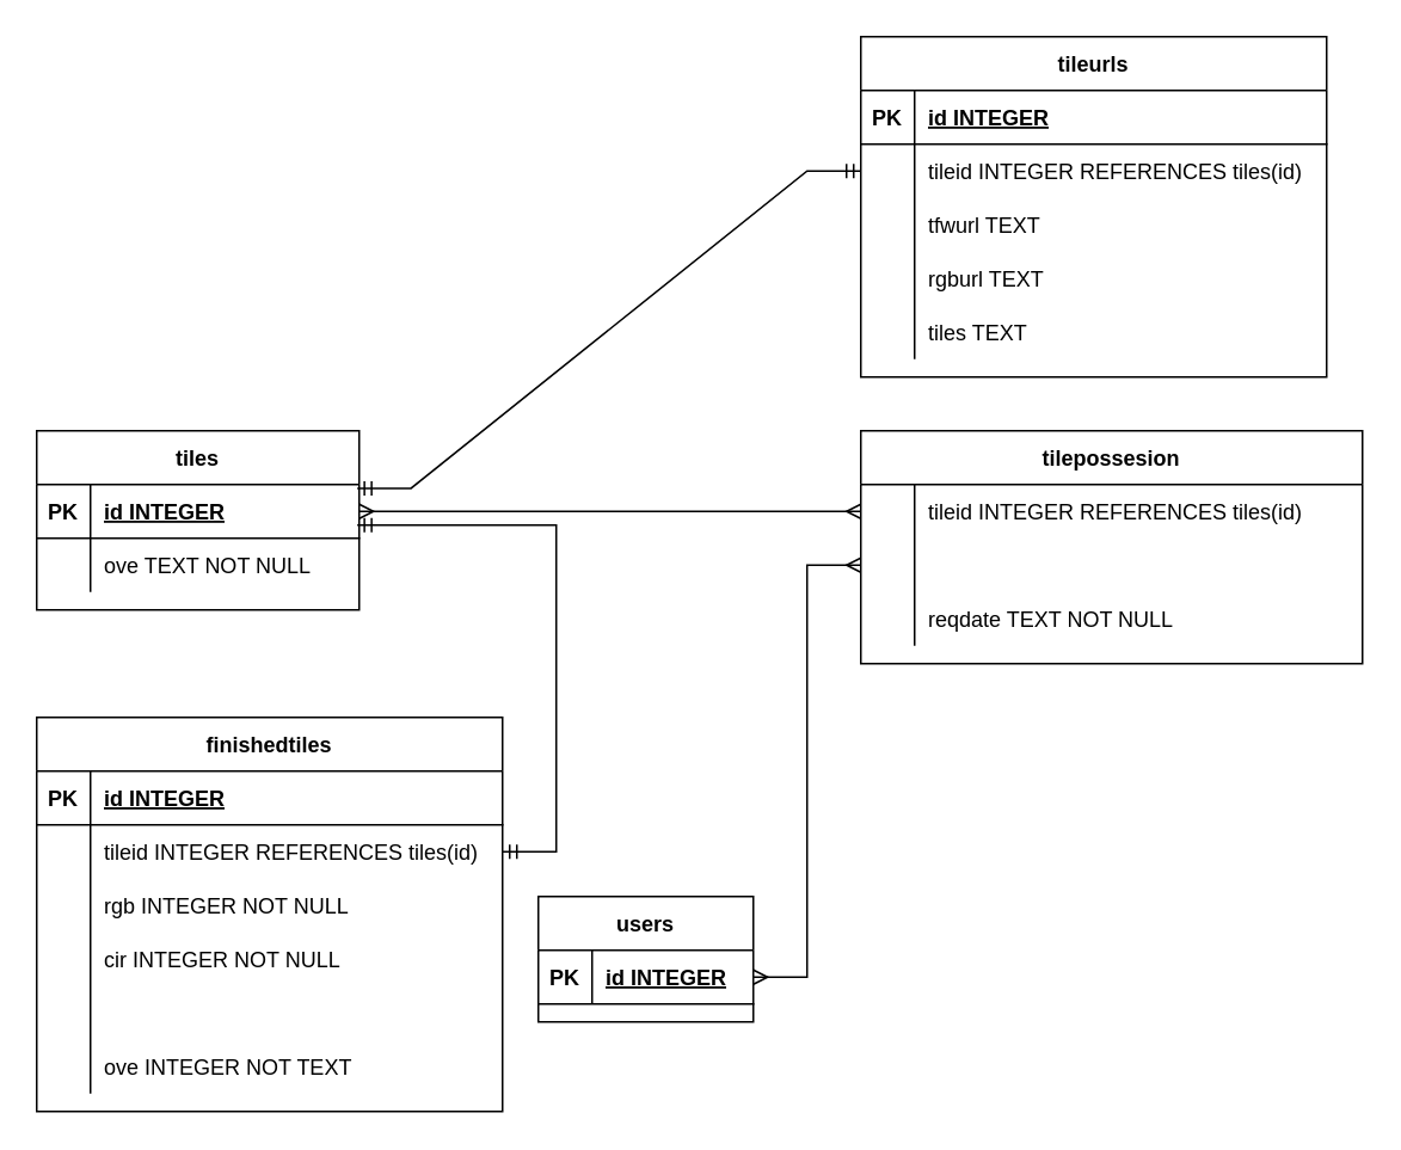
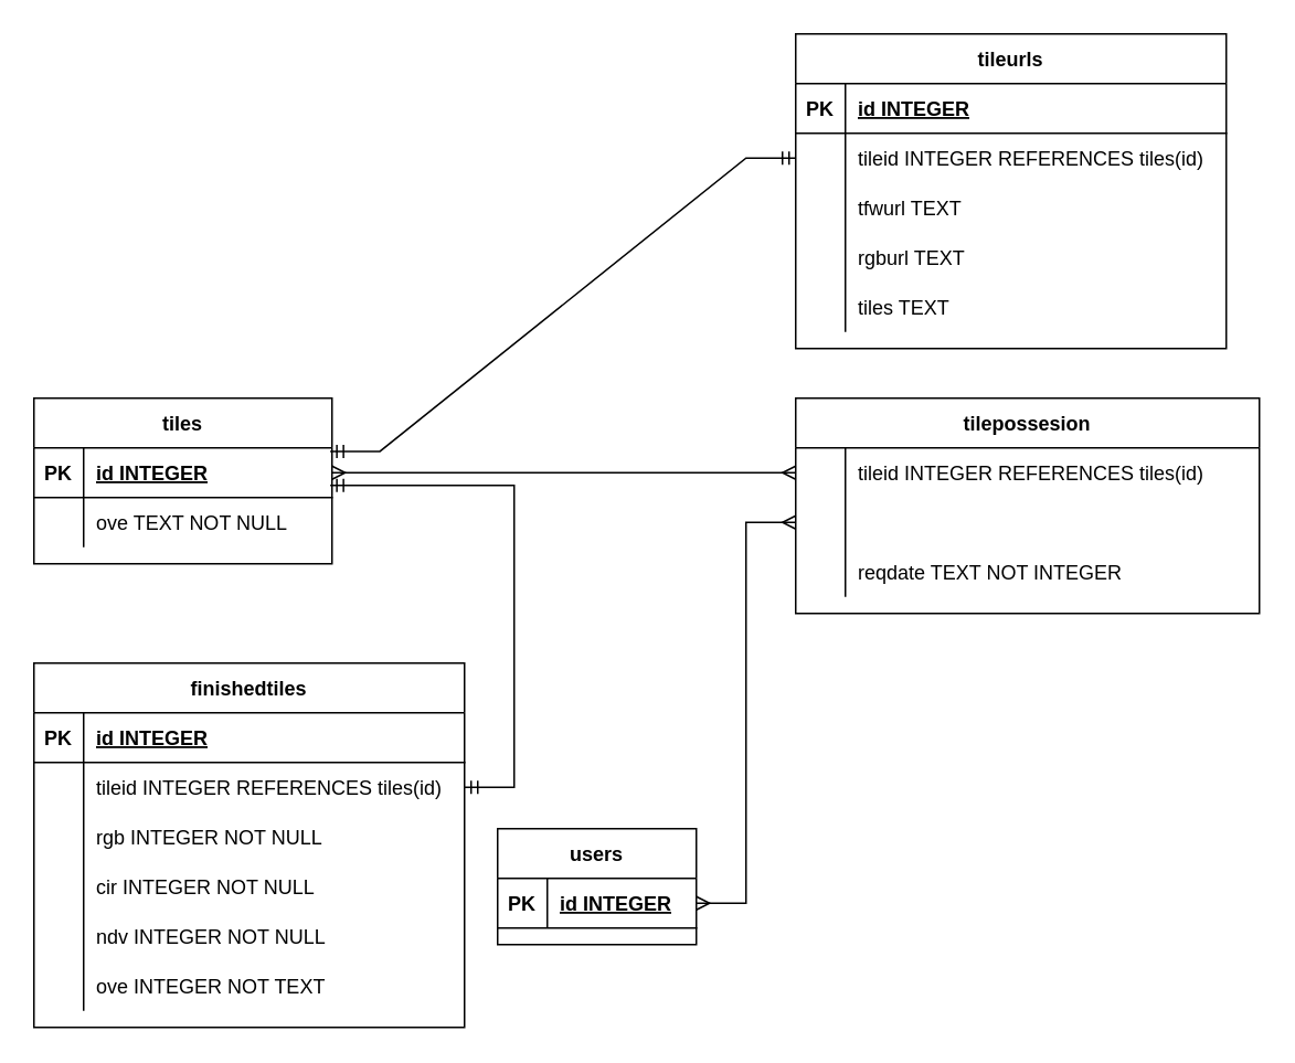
  <mxCell id="0" />
  <mxCell id="1" parent="0" />
  <mxCell id="2" value="" style="edgeStyle=orthogonalEdgeStyle;rounded=0;orthogonalLoop=1;jettySize=auto;html=1;" parent="1" edge="1"><mxGeometry relative="1" as="geometry"><mxPoint x="460" y="290" as="sourcePoint" /></mxGeometry></mxCell>
  <mxCell id="3" value="" style="edgeStyle=orthogonalEdgeStyle;rounded=0;orthogonalLoop=1;jettySize=auto;html=1;" parent="1" edge="1"><mxGeometry relative="1" as="geometry"><mxPoint x="460" y="400" as="sourcePoint" /></mxGeometry></mxCell>
  <mxCell id="4" value="tiles" style="shape=table;startSize=30;container=1;collapsible=1;childLayout=tableLayout;fixedRows=1;rowLines=0;fontStyle=1;align=center;resizeLast=1;" vertex="1" parent="1"><mxGeometry x="20" y="240" width="180" height="100" as="geometry" /></mxCell>
  <mxCell id="5" value="" style="shape=partialRectangle;collapsible=0;dropTarget=0;pointerEvents=0;fillColor=none;points=[[0,0.5],[1,0.5]];portConstraint=eastwest;top=0;left=0;right=0;bottom=1;" vertex="1" parent="4"><mxGeometry y="30" width="180" height="30" as="geometry" /></mxCell>
  <mxCell id="6" value="PK" style="shape=partialRectangle;overflow=hidden;connectable=0;fillColor=none;top=0;left=0;bottom=0;right=0;fontStyle=1;" vertex="1" parent="5"><mxGeometry width="30" height="30" as="geometry"><mxRectangle width="30" height="30" as="alternateBounds" /></mxGeometry></mxCell>
  <mxCell id="7" value="id INTEGER " style="shape=partialRectangle;overflow=hidden;connectable=0;fillColor=none;top=0;left=0;bottom=0;right=0;align=left;spacingLeft=6;fontStyle=5;" vertex="1" parent="5"><mxGeometry x="30" width="150" height="30" as="geometry"><mxRectangle width="150" height="30" as="alternateBounds" /></mxGeometry></mxCell>
  <mxCell id="8" value="" style="shape=partialRectangle;collapsible=0;dropTarget=0;pointerEvents=0;fillColor=none;points=[[0,0.5],[1,0.5]];portConstraint=eastwest;top=0;left=0;right=0;bottom=0;" vertex="1" parent="4"><mxGeometry y="60" width="180" height="30" as="geometry" /></mxCell>
  <mxCell id="9" value="" style="shape=partialRectangle;overflow=hidden;connectable=0;fillColor=none;top=0;left=0;bottom=0;right=0;" vertex="1" parent="8"><mxGeometry width="30" height="30" as="geometry"><mxRectangle width="30" height="30" as="alternateBounds" /></mxGeometry></mxCell>
  <mxCell id="10" value="ove TEXT NOT NULL" style="shape=partialRectangle;overflow=hidden;connectable=0;fillColor=none;top=0;left=0;bottom=0;right=0;align=left;spacingLeft=6;" vertex="1" parent="8"><mxGeometry x="30" width="150" height="30" as="geometry"><mxRectangle width="150" height="30" as="alternateBounds" /></mxGeometry></mxCell>
  <mxCell id="11" value="users" style="shape=table;startSize=30;container=1;collapsible=1;childLayout=tableLayout;fixedRows=1;rowLines=0;fontStyle=1;align=center;resizeLast=1;" vertex="1" parent="1"><mxGeometry x="300" y="500" width="120" height="70" as="geometry" /></mxCell>
  <mxCell id="12" value="" style="shape=partialRectangle;collapsible=0;dropTarget=0;pointerEvents=0;fillColor=none;points=[[0,0.5],[1,0.5]];portConstraint=eastwest;top=0;left=0;right=0;bottom=1;" vertex="1" parent="11"><mxGeometry y="30" width="120" height="30" as="geometry" /></mxCell>
  <mxCell id="13" value="PK" style="shape=partialRectangle;overflow=hidden;connectable=0;fillColor=none;top=0;left=0;bottom=0;right=0;fontStyle=1;" vertex="1" parent="12"><mxGeometry width="30" height="30" as="geometry"><mxRectangle width="30" height="30" as="alternateBounds" /></mxGeometry></mxCell>
  <mxCell id="14" value="id INTEGER" style="shape=partialRectangle;overflow=hidden;connectable=0;fillColor=none;top=0;left=0;bottom=0;right=0;align=left;spacingLeft=6;fontStyle=5;" vertex="1" parent="12"><mxGeometry x="30" width="90" height="30" as="geometry"><mxRectangle width="90" height="30" as="alternateBounds" /></mxGeometry></mxCell>
  <mxCell id="15" value="finishedtiles" style="shape=table;startSize=30;container=1;collapsible=1;childLayout=tableLayout;fixedRows=1;rowLines=0;fontStyle=1;align=center;resizeLast=1;" vertex="1" parent="1"><mxGeometry x="20" y="400" width="260" height="220" as="geometry" /></mxCell>
  <mxCell id="16" value="" style="shape=partialRectangle;collapsible=0;dropTarget=0;pointerEvents=0;fillColor=none;points=[[0,0.5],[1,0.5]];portConstraint=eastwest;top=0;left=0;right=0;bottom=1;" vertex="1" parent="15"><mxGeometry y="30" width="260" height="30" as="geometry" /></mxCell>
  <mxCell id="17" value="PK" style="shape=partialRectangle;overflow=hidden;connectable=0;fillColor=none;top=0;left=0;bottom=0;right=0;fontStyle=1;" vertex="1" parent="16"><mxGeometry width="30" height="30" as="geometry"><mxRectangle width="30" height="30" as="alternateBounds" /></mxGeometry></mxCell>
  <mxCell id="18" value="id INTEGER " style="shape=partialRectangle;overflow=hidden;connectable=0;fillColor=none;top=0;left=0;bottom=0;right=0;align=left;spacingLeft=6;fontStyle=5;" vertex="1" parent="16"><mxGeometry x="30" width="230" height="30" as="geometry"><mxRectangle width="230" height="30" as="alternateBounds" /></mxGeometry></mxCell>
  <mxCell id="19" value="" style="shape=partialRectangle;collapsible=0;dropTarget=0;pointerEvents=0;fillColor=none;points=[[0,0.5],[1,0.5]];portConstraint=eastwest;top=0;left=0;right=0;bottom=0;" vertex="1" parent="15"><mxGeometry y="60" width="260" height="30" as="geometry" /></mxCell>
  <mxCell id="20" value="" style="shape=partialRectangle;overflow=hidden;connectable=0;fillColor=none;top=0;left=0;bottom=0;right=0;" vertex="1" parent="19"><mxGeometry width="30" height="30" as="geometry"><mxRectangle width="30" height="30" as="alternateBounds" /></mxGeometry></mxCell>
  <mxCell id="21" value="tileid INTEGER REFERENCES tiles(id)" style="shape=partialRectangle;overflow=hidden;connectable=0;fillColor=none;top=0;left=0;bottom=0;right=0;align=left;spacingLeft=6;" vertex="1" parent="19"><mxGeometry x="30" width="230" height="30" as="geometry"><mxRectangle width="230" height="30" as="alternateBounds" /></mxGeometry></mxCell>
  <mxCell id="22" value="" style="shape=partialRectangle;collapsible=0;dropTarget=0;pointerEvents=0;fillColor=none;points=[[0,0.5],[1,0.5]];portConstraint=eastwest;top=0;left=0;right=0;bottom=0;" vertex="1" parent="15"><mxGeometry y="90" width="260" height="30" as="geometry" /></mxCell>
  <mxCell id="23" value="" style="shape=partialRectangle;overflow=hidden;connectable=0;fillColor=none;top=0;left=0;bottom=0;right=0;" vertex="1" parent="22"><mxGeometry width="30" height="30" as="geometry"><mxRectangle width="30" height="30" as="alternateBounds" /></mxGeometry></mxCell>
  <mxCell id="24" value="rgb INTEGER NOT NULL" style="shape=partialRectangle;overflow=hidden;connectable=0;fillColor=none;top=0;left=0;bottom=0;right=0;align=left;spacingLeft=6;" vertex="1" parent="22"><mxGeometry x="30" width="230" height="30" as="geometry"><mxRectangle width="230" height="30" as="alternateBounds" /></mxGeometry></mxCell>
  <mxCell id="25" value="" style="shape=partialRectangle;collapsible=0;dropTarget=0;pointerEvents=0;fillColor=none;points=[[0,0.5],[1,0.5]];portConstraint=eastwest;top=0;left=0;right=0;bottom=0;" vertex="1" parent="15"><mxGeometry y="120" width="260" height="30" as="geometry" /></mxCell>
  <mxCell id="26" value="" style="shape=partialRectangle;overflow=hidden;connectable=0;fillColor=none;top=0;left=0;bottom=0;right=0;" vertex="1" parent="25"><mxGeometry width="30" height="30" as="geometry"><mxRectangle width="30" height="30" as="alternateBounds" /></mxGeometry></mxCell>
  <mxCell id="27" value="cir INTEGER NOT NULL" style="shape=partialRectangle;overflow=hidden;connectable=0;fillColor=none;top=0;left=0;bottom=0;right=0;align=left;spacingLeft=6;" vertex="1" parent="25"><mxGeometry x="30" width="230" height="30" as="geometry"><mxRectangle width="230" height="30" as="alternateBounds" /></mxGeometry></mxCell>
  <mxCell id="28" value="" style="shape=partialRectangle;collapsible=0;dropTarget=0;pointerEvents=0;fillColor=none;points=[[0,0.5],[1,0.5]];portConstraint=eastwest;top=0;left=0;right=0;bottom=0;" vertex="1" parent="15"><mxGeometry y="150" width="260" height="30" as="geometry" /></mxCell>
  <mxCell id="29" value="" style="shape=partialRectangle;overflow=hidden;connectable=0;fillColor=none;top=0;left=0;bottom=0;right=0;" vertex="1" parent="28"><mxGeometry width="30" height="30" as="geometry"><mxRectangle width="30" height="30" as="alternateBounds" /></mxGeometry></mxCell>
+ <mxCell id="30" value="ndv INTEGER NOT NULL" style="shape=partialRectangle;overflow=hidden;connectable=0;fillColor=none;top=0;left=0;bottom=0;right=0;align=left;spacingLeft=6;" vertex="1" parent="28"><mxGeometry x="30" width="230" height="30" as="geometry"><mxRectangle width="230" height="30" as="alternateBounds" /></mxGeometry></mxCell>
  <mxCell id="31" value="" style="shape=partialRectangle;collapsible=0;dropTarget=0;pointerEvents=0;fillColor=none;points=[[0,0.5],[1,0.5]];portConstraint=eastwest;top=0;left=0;right=0;bottom=0;" vertex="1" parent="15"><mxGeometry y="180" width="260" height="30" as="geometry" /></mxCell>
  <mxCell id="32" value="" style="shape=partialRectangle;overflow=hidden;connectable=0;fillColor=none;top=0;left=0;bottom=0;right=0;" vertex="1" parent="31"><mxGeometry width="30" height="30" as="geometry"><mxRectangle width="30" height="30" as="alternateBounds" /></mxGeometry></mxCell>
  <mxCell id="33" value="ove INTEGER NOT TEXT" style="shape=partialRectangle;overflow=hidden;connectable=0;fillColor=none;top=0;left=0;bottom=0;right=0;align=left;spacingLeft=6;" vertex="1" parent="31"><mxGeometry x="30" width="230" height="30" as="geometry"><mxRectangle width="230" height="30" as="alternateBounds" /></mxGeometry></mxCell>
  <mxCell id="34" value="tilepossesion" style="shape=table;startSize=30;container=1;collapsible=1;childLayout=tableLayout;fixedRows=1;rowLines=0;fontStyle=1;align=center;resizeLast=1;" vertex="1" parent="1"><mxGeometry x="480" y="240" width="280" height="130" as="geometry" /></mxCell>
  <mxCell id="35" value="" style="shape=partialRectangle;collapsible=0;dropTarget=0;pointerEvents=0;fillColor=none;points=[[0,0.5],[1,0.5]];portConstraint=eastwest;top=0;left=0;right=0;bottom=0;" vertex="1" parent="34"><mxGeometry y="30" width="280" height="30" as="geometry" /></mxCell>
  <mxCell id="36" value="" style="shape=partialRectangle;overflow=hidden;connectable=0;fillColor=none;top=0;left=0;bottom=0;right=0;" vertex="1" parent="35"><mxGeometry width="30" height="30" as="geometry"><mxRectangle width="30" height="30" as="alternateBounds" /></mxGeometry></mxCell>
  <mxCell id="37" value="tileid INTEGER REFERENCES tiles(id)" style="shape=partialRectangle;overflow=hidden;connectable=0;fillColor=none;top=0;left=0;bottom=0;right=0;align=left;spacingLeft=6;" vertex="1" parent="35"><mxGeometry x="30" width="250" height="30" as="geometry"><mxRectangle width="250" height="30" as="alternateBounds" /></mxGeometry></mxCell>
  <mxCell id="38" value="" style="shape=partialRectangle;collapsible=0;dropTarget=0;pointerEvents=0;fillColor=none;points=[[0,0.5],[1,0.5]];portConstraint=eastwest;top=0;left=0;right=0;bottom=0;" vertex="1" parent="34"><mxGeometry y="60" width="280" height="30" as="geometry" /></mxCell>
  <mxCell id="39" value="" style="shape=partialRectangle;overflow=hidden;connectable=0;fillColor=none;top=0;left=0;bottom=0;right=0;" vertex="1" parent="38"><mxGeometry width="30" height="30" as="geometry"><mxRectangle width="30" height="30" as="alternateBounds" /></mxGeometry></mxCell>
  <mxCell id="40" value="" style="shape=partialRectangle;collapsible=0;dropTarget=0;pointerEvents=0;fillColor=none;points=[[0,0.5],[1,0.5]];portConstraint=eastwest;top=0;left=0;right=0;bottom=0;" vertex="1" parent="34"><mxGeometry y="90" width="280" height="30" as="geometry" /></mxCell>
  <mxCell id="41" value="" style="shape=partialRectangle;overflow=hidden;connectable=0;fillColor=none;top=0;left=0;bottom=0;right=0;" vertex="1" parent="40"><mxGeometry width="30" height="30" as="geometry"><mxRectangle width="30" height="30" as="alternateBounds" /></mxGeometry></mxCell>
- <mxCell id="42" value="reqdate TEXT NOT NULL" style="shape=partialRectangle;overflow=hidden;connectable=0;fillColor=none;top=0;left=0;bottom=0;right=0;align=left;spacingLeft=6;" vertex="1" parent="40"><mxGeometry x="30" width="250" height="30" as="geometry"><mxRectangle width="250" height="30" as="alternateBounds" /></mxGeometry></mxCell>
+ <mxCell id="42" value="reqdate TEXT NOT INTEGER" style="shape=partialRectangle;overflow=hidden;connectable=0;fillColor=none;top=0;left=0;bottom=0;right=0;align=left;spacingLeft=6;" vertex="1" parent="40"><mxGeometry x="30" width="250" height="30" as="geometry"><mxRectangle width="250" height="30" as="alternateBounds" /></mxGeometry></mxCell>
  <mxCell id="43" value="tileurls" style="shape=table;startSize=30;container=1;collapsible=1;childLayout=tableLayout;fixedRows=1;rowLines=0;fontStyle=1;align=center;resizeLast=1;" vertex="1" parent="1"><mxGeometry x="480" y="20" width="260" height="190" as="geometry" /></mxCell>
  <mxCell id="44" value="" style="shape=partialRectangle;collapsible=0;dropTarget=0;pointerEvents=0;fillColor=none;points=[[0,0.5],[1,0.5]];portConstraint=eastwest;top=0;left=0;right=0;bottom=1;" vertex="1" parent="43"><mxGeometry y="30" width="260" height="30" as="geometry" /></mxCell>
  <mxCell id="45" value="PK" style="shape=partialRectangle;overflow=hidden;connectable=0;fillColor=none;top=0;left=0;bottom=0;right=0;fontStyle=1;" vertex="1" parent="44"><mxGeometry width="30" height="30" as="geometry"><mxRectangle width="30" height="30" as="alternateBounds" /></mxGeometry></mxCell>
  <mxCell id="46" value="id INTEGER " style="shape=partialRectangle;overflow=hidden;connectable=0;fillColor=none;top=0;left=0;bottom=0;right=0;align=left;spacingLeft=6;fontStyle=5;" vertex="1" parent="44"><mxGeometry x="30" width="230" height="30" as="geometry"><mxRectangle width="230" height="30" as="alternateBounds" /></mxGeometry></mxCell>
  <mxCell id="47" value="" style="shape=partialRectangle;collapsible=0;dropTarget=0;pointerEvents=0;fillColor=none;points=[[0,0.5],[1,0.5]];portConstraint=eastwest;top=0;left=0;right=0;bottom=0;" vertex="1" parent="43"><mxGeometry y="60" width="260" height="30" as="geometry" /></mxCell>
  <mxCell id="48" value="" style="shape=partialRectangle;overflow=hidden;connectable=0;fillColor=none;top=0;left=0;bottom=0;right=0;" vertex="1" parent="47"><mxGeometry width="30" height="30" as="geometry"><mxRectangle width="30" height="30" as="alternateBounds" /></mxGeometry></mxCell>
  <mxCell id="49" value="tileid INTEGER REFERENCES tiles(id)" style="shape=partialRectangle;overflow=hidden;connectable=0;fillColor=none;top=0;left=0;bottom=0;right=0;align=left;spacingLeft=6;" vertex="1" parent="47"><mxGeometry x="30" width="230" height="30" as="geometry"><mxRectangle width="230" height="30" as="alternateBounds" /></mxGeometry></mxCell>
  <mxCell id="50" value="" style="shape=partialRectangle;collapsible=0;dropTarget=0;pointerEvents=0;fillColor=none;points=[[0,0.5],[1,0.5]];portConstraint=eastwest;top=0;left=0;right=0;bottom=0;" vertex="1" parent="43"><mxGeometry y="90" width="260" height="30" as="geometry" /></mxCell>
  <mxCell id="51" value="" style="shape=partialRectangle;overflow=hidden;connectable=0;fillColor=none;top=0;left=0;bottom=0;right=0;" vertex="1" parent="50"><mxGeometry width="30" height="30" as="geometry"><mxRectangle width="30" height="30" as="alternateBounds" /></mxGeometry></mxCell>
  <mxCell id="52" value="tfwurl TEXT" style="shape=partialRectangle;overflow=hidden;connectable=0;fillColor=none;top=0;left=0;bottom=0;right=0;align=left;spacingLeft=6;" vertex="1" parent="50"><mxGeometry x="30" width="230" height="30" as="geometry"><mxRectangle width="230" height="30" as="alternateBounds" /></mxGeometry></mxCell>
  <mxCell id="53" value="" style="shape=partialRectangle;collapsible=0;dropTarget=0;pointerEvents=0;fillColor=none;points=[[0,0.5],[1,0.5]];portConstraint=eastwest;top=0;left=0;right=0;bottom=0;" vertex="1" parent="43"><mxGeometry y="120" width="260" height="30" as="geometry" /></mxCell>
  <mxCell id="54" value="" style="shape=partialRectangle;overflow=hidden;connectable=0;fillColor=none;top=0;left=0;bottom=0;right=0;" vertex="1" parent="53"><mxGeometry width="30" height="30" as="geometry"><mxRectangle width="30" height="30" as="alternateBounds" /></mxGeometry></mxCell>
  <mxCell id="55" value="rgburl TEXT" style="shape=partialRectangle;overflow=hidden;connectable=0;fillColor=none;top=0;left=0;bottom=0;right=0;align=left;spacingLeft=6;" vertex="1" parent="53"><mxGeometry x="30" width="230" height="30" as="geometry"><mxRectangle width="230" height="30" as="alternateBounds" /></mxGeometry></mxCell>
  <mxCell id="56" value="" style="shape=partialRectangle;collapsible=0;dropTarget=0;pointerEvents=0;fillColor=none;points=[[0,0.5],[1,0.5]];portConstraint=eastwest;top=0;left=0;right=0;bottom=0;" vertex="1" parent="43"><mxGeometry y="150" width="260" height="30" as="geometry" /></mxCell>
  <mxCell id="57" value="" style="shape=partialRectangle;overflow=hidden;connectable=0;fillColor=none;top=0;left=0;bottom=0;right=0;" vertex="1" parent="56"><mxGeometry width="30" height="30" as="geometry"><mxRectangle width="30" height="30" as="alternateBounds" /></mxGeometry></mxCell>
  <mxCell id="58" value="tiles TEXT" style="shape=partialRectangle;overflow=hidden;connectable=0;fillColor=none;top=0;left=0;bottom=0;right=0;align=left;spacingLeft=6;" vertex="1" parent="56"><mxGeometry x="30" width="230" height="30" as="geometry"><mxRectangle width="230" height="30" as="alternateBounds" /></mxGeometry></mxCell>
  <mxCell id="59" value="" style="edgeStyle=entityRelationEdgeStyle;fontSize=12;html=1;endArrow=ERmandOne;startArrow=ERmandOne;rounded=0;entryX=0;entryY=0.5;entryDx=0;entryDy=0;exitX=0.994;exitY=0.071;exitDx=0;exitDy=0;exitPerimeter=0;" edge="1" parent="1" source="5" target="47"><mxGeometry width="100" height="100" relative="1" as="geometry"><mxPoint x="530" y="420" as="sourcePoint" /><mxPoint x="630" y="320" as="targetPoint" /></mxGeometry></mxCell>
  <mxCell id="60" value="" style="edgeStyle=entityRelationEdgeStyle;fontSize=12;html=1;endArrow=ERmany;startArrow=ERmany;rounded=0;exitX=1;exitY=0.5;exitDx=0;exitDy=0;entryX=0;entryY=0.5;entryDx=0;entryDy=0;" edge="1" parent="1" source="12" target="38"><mxGeometry width="100" height="100" relative="1" as="geometry"><mxPoint x="570" y="440" as="sourcePoint" /><mxPoint x="780" y="505" as="targetPoint" /></mxGeometry></mxCell>
  <mxCell id="61" value="" style="edgeStyle=entityRelationEdgeStyle;fontSize=12;html=1;endArrow=ERmany;startArrow=ERmany;rounded=0;entryX=0;entryY=0.5;entryDx=0;entryDy=0;exitX=1;exitY=0.5;exitDx=0;exitDy=0;" edge="1" parent="1" source="5" target="35"><mxGeometry width="100" height="100" relative="1" as="geometry"><mxPoint x="200" y="315" as="sourcePoint" /><mxPoint x="590" y="310" as="targetPoint" /></mxGeometry></mxCell>
  <mxCell id="62" value="" style="edgeStyle=entityRelationEdgeStyle;fontSize=12;html=1;endArrow=ERmandOne;startArrow=ERmandOne;rounded=0;entryX=0.994;entryY=0.757;entryDx=0;entryDy=0;entryPerimeter=0;" edge="1" parent="1" source="19" target="5"><mxGeometry width="100" height="100" relative="1" as="geometry"><mxPoint x="510" y="430" as="sourcePoint" /><mxPoint x="610" y="330" as="targetPoint" /></mxGeometry></mxCell>
